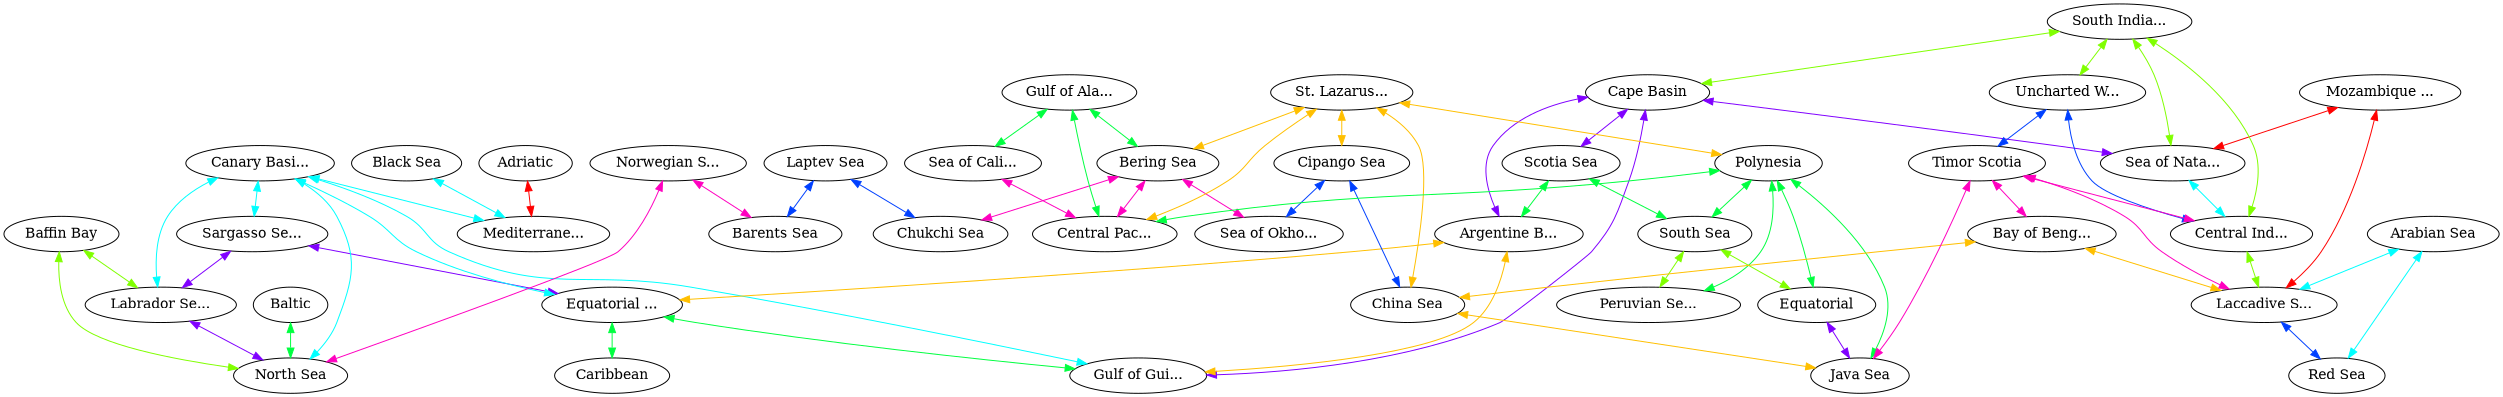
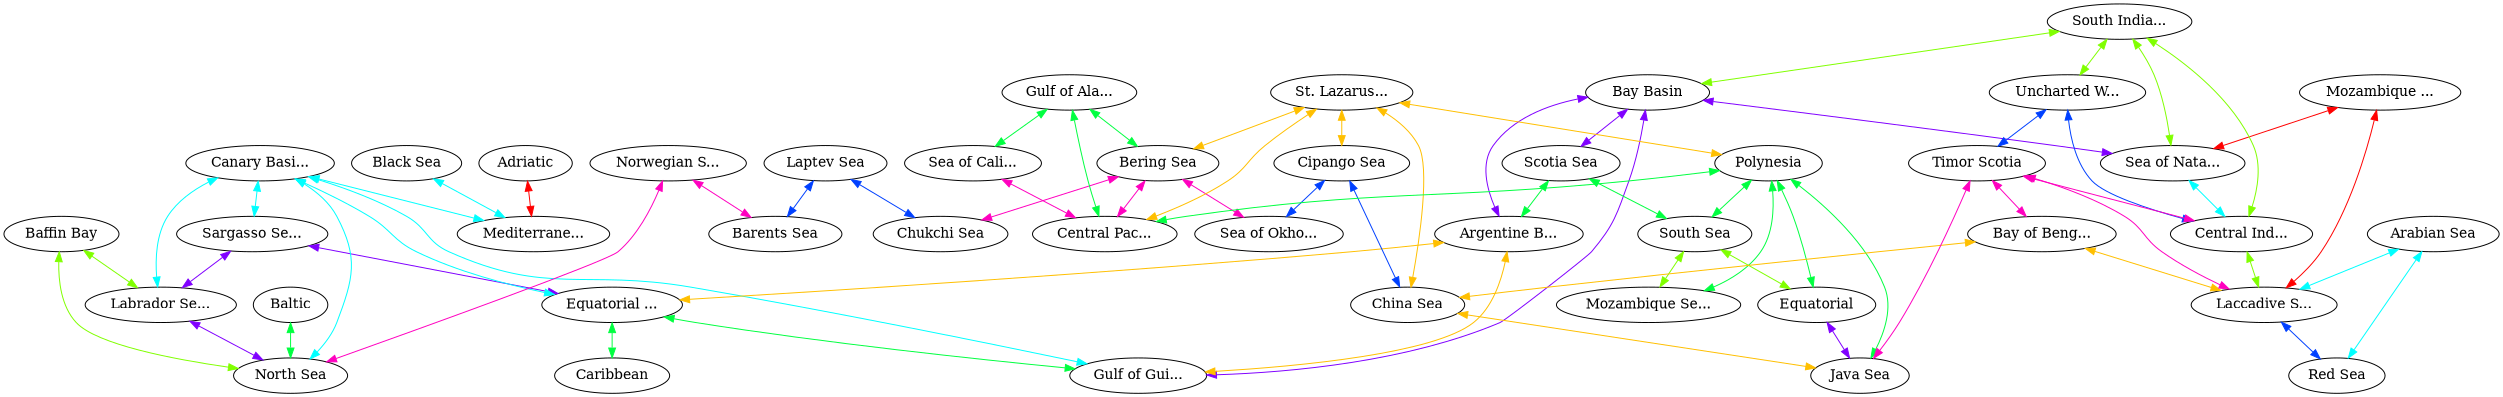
  graph {
    edge [color="0.375,1,1" dir=both]
    n1 [label="Baffin Bay"]
    n2 [label="North Sea"]
    n3 [label="Labrador Se..."]
    n4 [label=Baltic]
    n5 [label="Sargasso Se..."]
    n6 [label="Equatorial ..."]
    n7 [label=Caribbean]
    n8 [label="Gulf of Gui..."]
    n9 [label="Canary Basi..."]
    n10 [label="Mediterrane..."]
-   n11 [label="Cape Basin"]
+   n11 [label="Bay Basin"]
    n12 [label="Argentine B..."]
    n13 [label="Scotia Sea"]
    n14 [label="Sea of Nata..."]
    n15 [label="South Sea"]
    n16 [label="Central Ind..."]
    n17 [label=Equatorial]
-   n18 [label="Peruvian Se..."]
+   n18 [label="Mozambique Se..."]
    n19 [label="Black Sea"]
    n20 [label=Adriatic]
    n21 [label="Norwegian S..."]
    n22 [label="Barents Sea"]
    n23 [label="Laptev Sea"]
    n24 [label="Chukchi Sea"]
    n25 [label="Bering Sea"]
    n26 [label="Sea of Okho..."]
    n27 [label="Central Pac..."]
    n28 [label="Gulf of Ala..."]
    n29 [label="Sea of Cali..."]
    n30 [label="Cipango Sea"]
    n31 [label="China Sea"]
    n32 [label="Java Sea"]
    n33 [label="St. Lazarus..."]
    n34 [label=Polynesia]
    n35 [label="Bay of Beng..."]
    n36 [label="Laccadive S..."]
    n37 [label="Red Sea"]
    n38 [label="Arabian Sea"]
    n39 [label="Mozambique ..."]
    n40 [label="South India..."]
    n41 [label="Uncharted W..."]
    n42 [label="Timor Scotia"]
    n1 -- n2 [color="0.25,1,1"]
    n1 -- n3 [color="0.25,1,1"]
    n3 -- n2 [color="0.75,1,1"]
    n4 -- n2
    n5 -- n3 [color="0.75,1,1"]
    n5 -- n6 [color="0.75,1,1"]
    n6 -- n7
    n6 -- n8
    n9 -- n2 [color="0.5,1,1"]
    n9 -- n3 [color="0.5,1,1"]
    n9 -- n5 [color="0.5,1,1"]
    n9 -- n6 [color="0.5,1,1"]
    n9 -- n8 [color="0.5,1,1"]
    n9 -- n10 [color="0.5,1,1"]
    n11 -- n8 [color="0.75,1,1"]
    n11 -- n12 [color="0.75,1,1"]
    n11 -- n13 [color="0.75,1,1"]
    n11 -- n14 [color="0.75,1,1"]
    n12 -- n6 [color="0.125,1,1"]
    n12 -- n8 [color="0.125,1,1"]
    n13 -- n12
    n13 -- n15
    n14 -- n16 [color="0.5,1,1"]
    n15 -- n17 [color="0.25,1,1"]
    n15 -- n18 [color="0.25,1,1"]
    n16 -- n36 [color="0.25,1,1"]
    n17 -- n32 [color="0.75,1,1"]
    n19 -- n10 [color="0.5,1,1"]
    n20 -- n10 [color="1,1,1"]
    n21 -- n2 [color="0.875,1,1"]
    n21 -- n22 [color="0.875,1,1"]
    n23 -- n22 [color="0.625,1,1"]
    n23 -- n24 [color="0.625,1,1"]
    n25 -- n24 [color="0.875,1,1"]
    n25 -- n26 [color="0.875,1,1"]
    n25 -- n27 [color="0.875,1,1"]
    n28 -- n25
    n28 -- n27
    n28 -- n29
    n29 -- n27 [color="0.875,1,1"]
    n30 -- n26 [color="0.625,1,1"]
    n30 -- n31 [color="0.625,1,1"]
    n31 -- n32 [color="0.125,1,1"]
    n33 -- n25 [color="0.125,1,1"]
    n33 -- n27 [color="0.125,1,1"]
    n33 -- n30 [color="0.125,1,1"]
    n33 -- n31 [color="0.125,1,1"]
    n33 -- n34 [color="0.125,1,1"]
    n34 -- n15
    n34 -- n17
    n34 -- n18
    n34 -- n27
    n34 -- n32
    n35 -- n31 [color="0.125,1,1"]
    n35 -- n36 [color="0.125,1,1"]
    n36 -- n37 [color="0.625,1,1"]
    n38 -- n36 [color="0.5,1,1"]
    n38 -- n37 [color="0.5,1,1"]
    n39 -- n14 [color="1,1,1"]
    n39 -- n36 [color="1,1,1"]
    n40 -- n11 [color="0.25,1,1"]
    n40 -- n14 [color="0.25,1,1"]
    n40 -- n16 [color="0.25,1,1"]
    n40 -- n41 [color="0.25,1,1"]
    n41 -- n16 [color="0.625,1,1"]
    n41 -- n42 [color="0.625,1,1"]
    n42 -- n16 [color="0.875,1,1"]
    n42 -- n32 [color="0.875,1,1"]
    n42 -- n35 [color="0.875,1,1"]
    n42 -- n36 [color="0.875,1,1"]
  }
